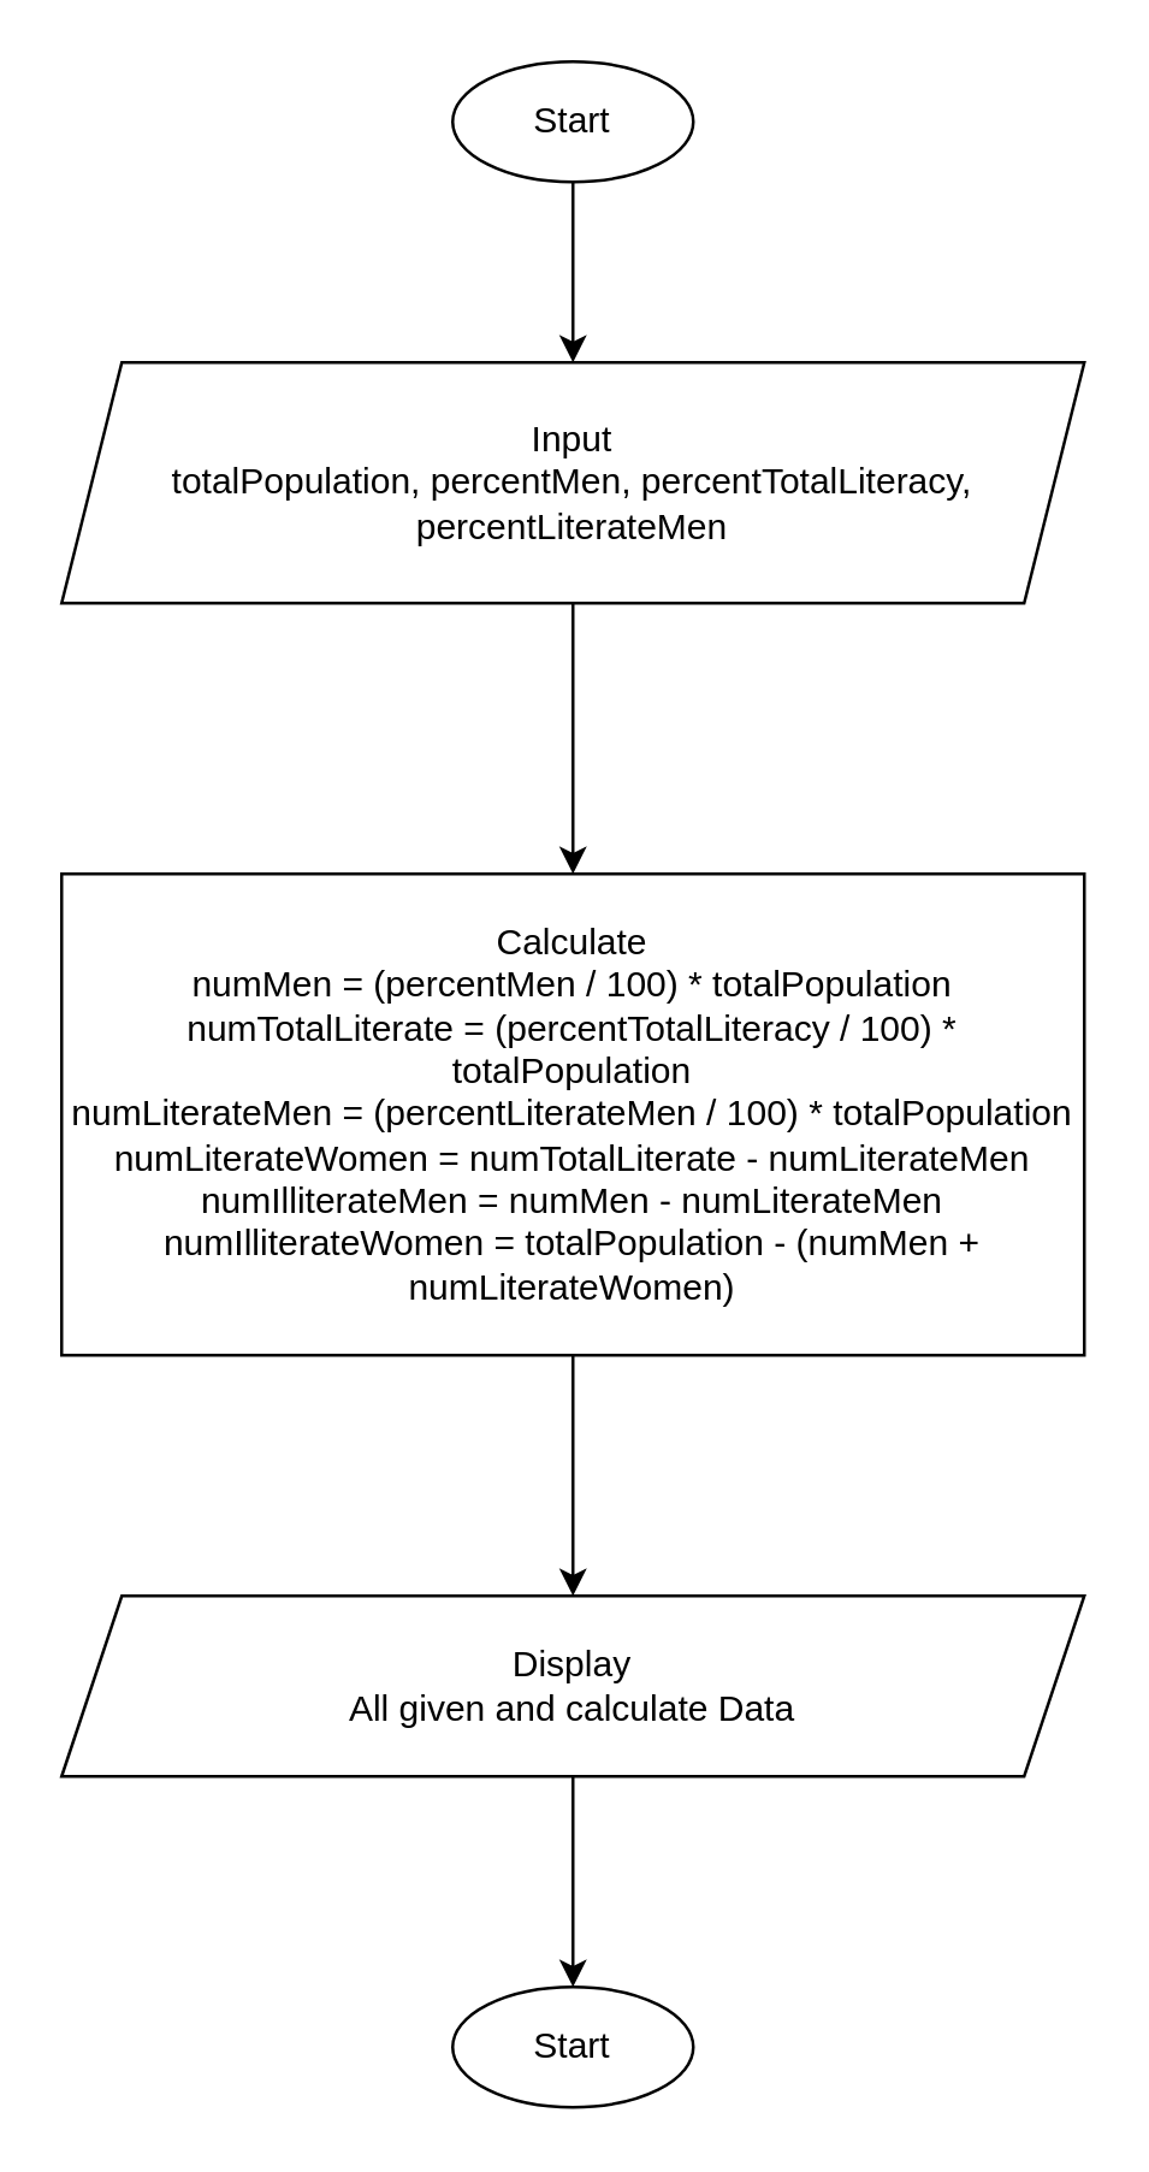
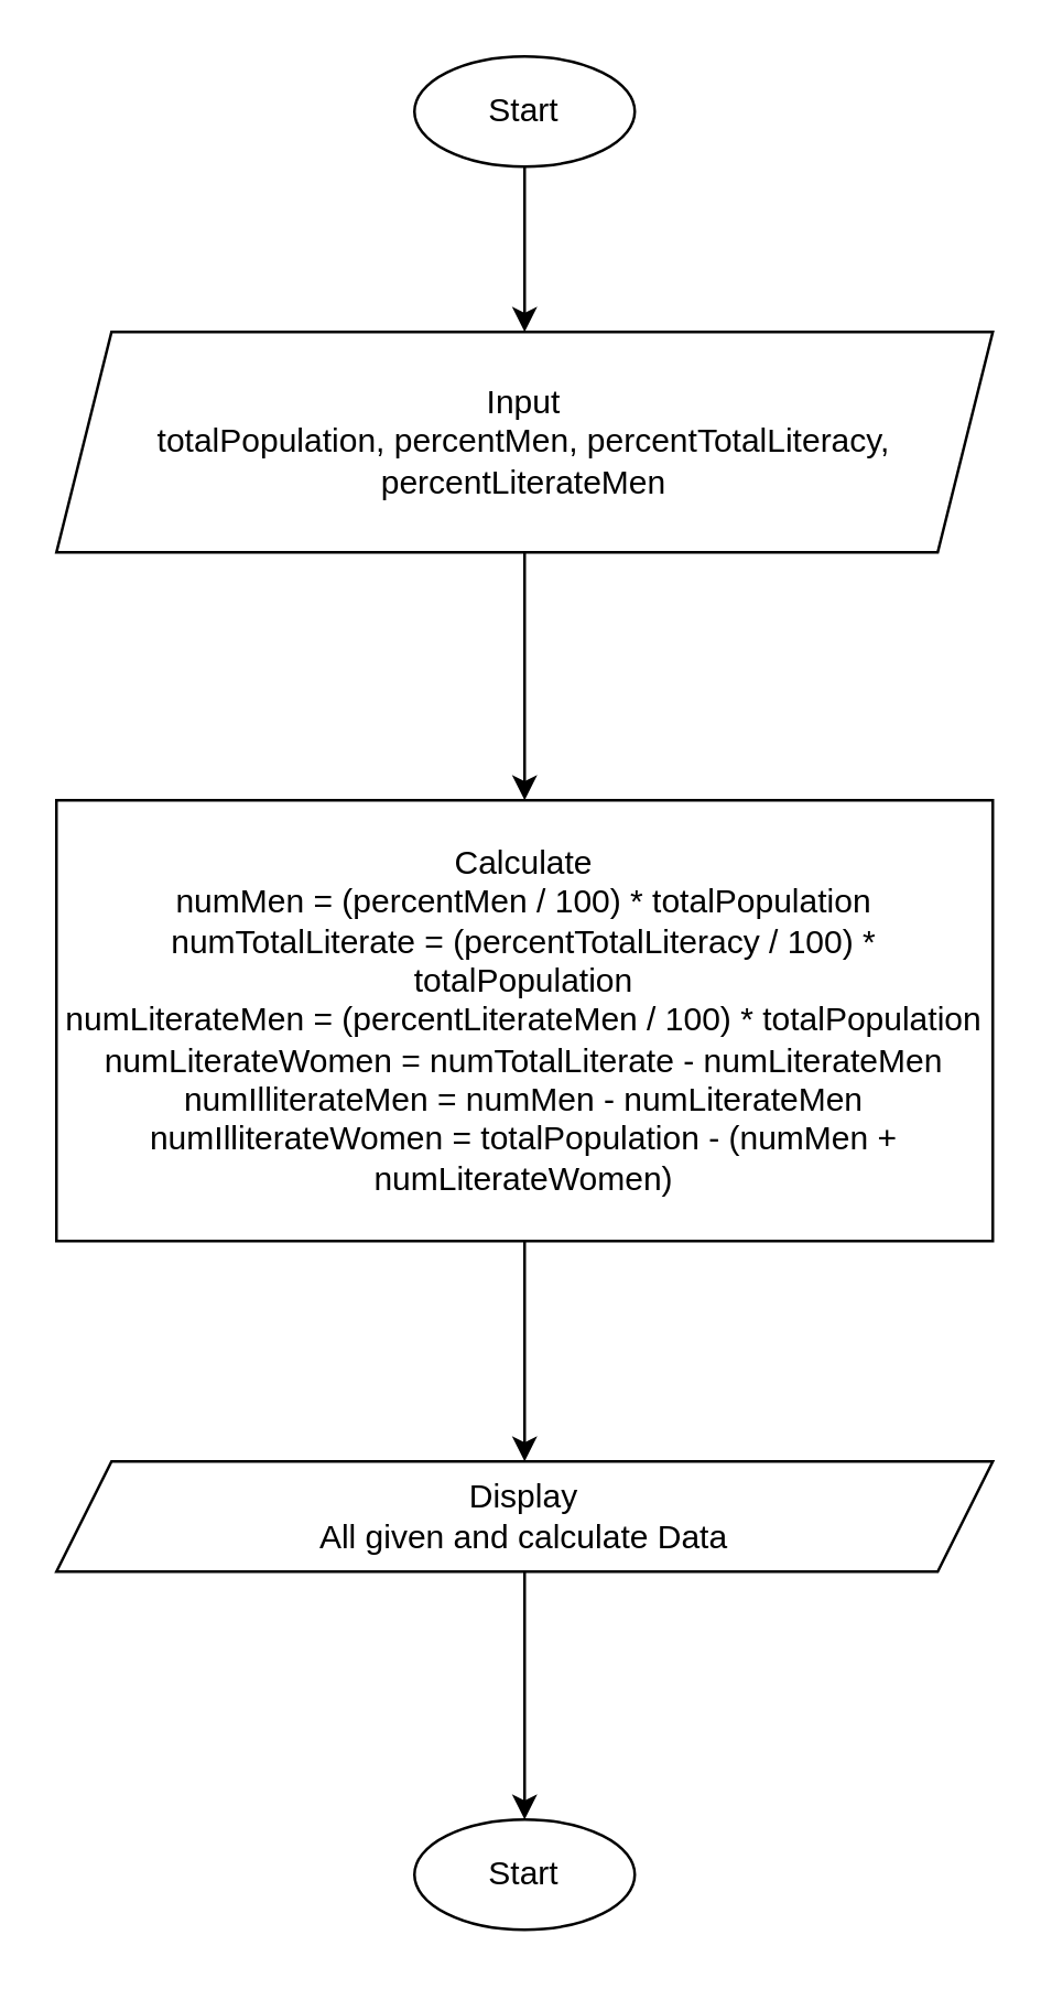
  <mxCell id="0" />
  <mxCell id="1" parent="0" />
  <mxCell id="2" style="edgeStyle=orthogonalEdgeStyle;rounded=0;orthogonalLoop=1;jettySize=auto;html=1;entryX=0.5;entryY=0;entryDx=0;entryDy=0;" edge="1" parent="1" source="3" target="5"><mxGeometry relative="1" as="geometry" /></mxCell>
  <mxCell id="3" value="Start" style="ellipse;whiteSpace=wrap;html=1;" vertex="1" parent="1"><mxGeometry x="150" y="20" width="80" height="40" as="geometry" /></mxCell>
  <mxCell id="4" style="edgeStyle=orthogonalEdgeStyle;rounded=0;orthogonalLoop=1;jettySize=auto;html=1;entryX=0.5;entryY=0;entryDx=0;entryDy=0;" edge="1" parent="1" source="5" target="7"><mxGeometry relative="1" as="geometry" /></mxCell>
  <mxCell id="5" value="Input&lt;br&gt;totalPopulation, percentMen, percentTotalLiteracy, percentLiterateMen" style="shape=parallelogram;perimeter=parallelogramPerimeter;whiteSpace=wrap;html=1;fixedSize=1;" vertex="1" parent="1"><mxGeometry x="20" y="120" width="340" height="80" as="geometry" /></mxCell>
  <mxCell id="6" style="edgeStyle=orthogonalEdgeStyle;rounded=0;orthogonalLoop=1;jettySize=auto;html=1;entryX=0.5;entryY=0;entryDx=0;entryDy=0;" edge="1" parent="1" source="7" target="9"><mxGeometry relative="1" as="geometry" /></mxCell>
  <mxCell id="7" value="&lt;div style=&quot;border-color: var(--border-color);&quot;&gt;Calculate&lt;/div&gt;&lt;div style=&quot;border-color: var(--border-color);&quot;&gt;numMen = (percentMen / 100) * totalPopulation&lt;/div&gt;&lt;div style=&quot;border-color: var(--border-color);&quot;&gt;numTotalLiterate = (percentTotalLiteracy / 100) * totalPopulation&lt;/div&gt;&lt;div style=&quot;border-color: var(--border-color);&quot;&gt;numLiterateMen = (percentLiterateMen / 100) * totalPopulation&lt;/div&gt;&lt;div style=&quot;border-color: var(--border-color);&quot;&gt;numLiterateWomen = numTotalLiterate - numLiterateMen&lt;/div&gt;&lt;div style=&quot;border-color: var(--border-color);&quot;&gt;numIlliterateMen = numMen - numLiterateMen&lt;/div&gt;&lt;div style=&quot;border-color: var(--border-color);&quot;&gt;numIlliterateWomen = totalPopulation - (numMen + numLiterateWomen)&lt;/div&gt;" style="rounded=0;whiteSpace=wrap;html=1;" vertex="1" parent="1"><mxGeometry x="20" y="290" width="340" height="160" as="geometry" /></mxCell>
  <mxCell id="8" style="edgeStyle=orthogonalEdgeStyle;rounded=0;orthogonalLoop=1;jettySize=auto;html=1;entryX=0.5;entryY=0;entryDx=0;entryDy=0;" edge="1" parent="1" source="9" target="10"><mxGeometry relative="1" as="geometry" /></mxCell>
- <mxCell id="9" value="Display&lt;br&gt;All given and calculate Data" style="shape=parallelogram;perimeter=parallelogramPerimeter;whiteSpace=wrap;html=1;fixedSize=1;" vertex="1" parent="1"><mxGeometry x="20" y="530" width="340" height="60" as="geometry" /></mxCell>
+ <mxCell id="9" value="Display&lt;br&gt;All given and calculate Data" style="shape=parallelogram;perimeter=parallelogramPerimeter;whiteSpace=wrap;html=1;fixedSize=1;" vertex="1" parent="1"><mxGeometry x="20" y="530" width="340" height="40" as="geometry" /></mxCell>
  <mxCell id="10" value="Start" style="ellipse;whiteSpace=wrap;html=1;" vertex="1" parent="1"><mxGeometry x="150" y="660" width="80" height="40" as="geometry" /></mxCell>
